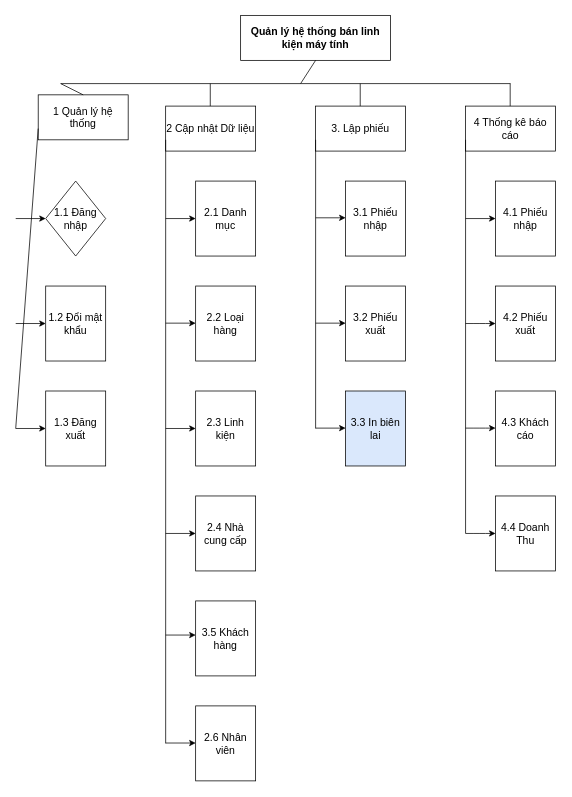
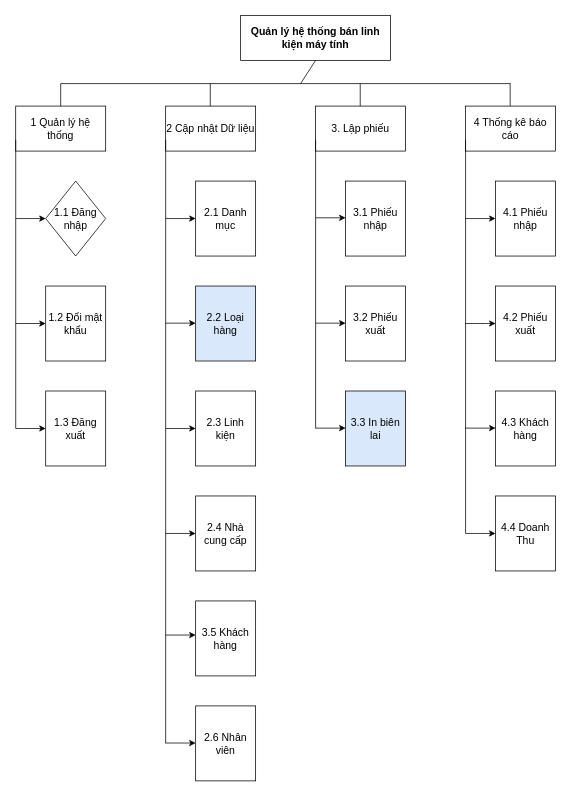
  <mxCell id="0" />
  <mxCell id="1" parent="0" />
  <mxCell id="2" value="Quản lý hệ thống bán linh kiện máy tính" style="rounded=0;whiteSpace=wrap;html=1;fontStyle=1;fontSize=14;" parent="1" vertex="1"><mxGeometry x="320" y="20" width="200" height="60" as="geometry" /></mxCell>
- <mxCell id="3" value="1 Quản lý hệ thống" style="rounded=0;whiteSpace=wrap;html=1;fontSize=14;" parent="1" vertex="1"><mxGeometry x="50" y="126" width="120" height="60" as="geometry" /></mxCell>
+ <mxCell id="3" value="1 Quản lý hệ thống" style="rounded=0;whiteSpace=wrap;html=1;fontSize=14;" parent="1" vertex="1"><mxGeometry x="20" y="141" width="120" height="60" as="geometry" /></mxCell>
  <mxCell id="4" value="2 Cập nhật Dữ liệu" style="rounded=0;whiteSpace=wrap;html=1;fontSize=14;" parent="1" vertex="1"><mxGeometry x="220" y="141" width="120" height="60" as="geometry" /></mxCell>
  <mxCell id="5" value="1.1 Đăng nhập" style="rhombus;whiteSpace=wrap;html=1;fontSize=14;" parent="1" vertex="1"><mxGeometry x="60" y="241" width="80" height="100" as="geometry" /></mxCell>
  <mxCell id="6" value="1.2 Đổi mật khẩu" style="rounded=0;whiteSpace=wrap;html=1;fontSize=14;" parent="1" vertex="1"><mxGeometry x="60" y="381" width="80" height="100" as="geometry" /></mxCell>
  <mxCell id="7" value="1.3 Đăng xuất" style="rounded=0;whiteSpace=wrap;html=1;fontSize=14;" parent="1" vertex="1"><mxGeometry x="60" y="521" width="80" height="100" as="geometry" /></mxCell>
  <mxCell id="8" value="2.1 Danh mục" style="rounded=0;whiteSpace=wrap;html=1;fontSize=14;" parent="1" vertex="1"><mxGeometry x="260" y="241" width="80" height="100" as="geometry" /></mxCell>
- <mxCell id="9" value="2.2 Loại hàng" style="rounded=0;whiteSpace=wrap;html=1;fontSize=14;" parent="1" vertex="1"><mxGeometry x="260" y="381" width="80" height="100" as="geometry" /></mxCell>
+ <mxCell id="9" value="2.2 Loại hàng" style="rounded=0;whiteSpace=wrap;html=1;fontSize=14;fillColor=#dae8fc;" parent="1" vertex="1"><mxGeometry x="260" y="381" width="80" height="100" as="geometry" /></mxCell>
  <mxCell id="10" value="2.3 Linh kiện" style="rounded=0;whiteSpace=wrap;html=1;fontSize=14;" parent="1" vertex="1"><mxGeometry x="260" y="521" width="80" height="100" as="geometry" /></mxCell>
  <mxCell id="11" value="3. Lập phiếu" style="rounded=0;whiteSpace=wrap;html=1;fontSize=14;" parent="1" vertex="1"><mxGeometry x="420" y="141" width="120" height="60" as="geometry" /></mxCell>
  <mxCell id="12" value="4 Thống kê báo cáo" style="rounded=0;whiteSpace=wrap;html=1;fontSize=14;" parent="1" vertex="1"><mxGeometry x="620" y="141" width="120" height="60" as="geometry" /></mxCell>
  <mxCell id="13" value="4.1 Phiếu nhập" style="rounded=0;whiteSpace=wrap;html=1;fontSize=14;" parent="1" vertex="1"><mxGeometry x="660" y="241" width="80" height="100" as="geometry" /></mxCell>
  <mxCell id="14" value="4.2 Phiếu xuất" style="rounded=0;whiteSpace=wrap;html=1;fontSize=14;" parent="1" vertex="1"><mxGeometry x="660" y="381" width="80" height="100" as="geometry" /></mxCell>
  <mxCell id="15" value="" style="endArrow=none;html=1;fontSize=14;entryX=0.5;entryY=1;entryDx=0;entryDy=0;" parent="1" target="2" edge="1"><mxGeometry width="50" height="50" relative="1" as="geometry"><mxPoint x="400" y="111" as="sourcePoint" /><mxPoint x="400" y="101" as="targetPoint" /></mxGeometry></mxCell>
  <mxCell id="16" value="" style="endArrow=none;html=1;fontSize=14;" parent="1" edge="1"><mxGeometry width="50" height="50" relative="1" as="geometry"><mxPoint x="80" y="111" as="sourcePoint" /><mxPoint x="680" y="111" as="targetPoint" /></mxGeometry></mxCell>
  <mxCell id="17" value="" style="endArrow=none;html=1;fontSize=14;entryX=0.5;entryY=0;entryDx=0;entryDy=0;" parent="1" target="3" edge="1"><mxGeometry width="50" height="50" relative="1" as="geometry"><mxPoint x="80" y="111" as="sourcePoint" /><mxPoint x="140" as="targetPoint" y="21" /></mxGeometry></mxCell>
  <mxCell id="18" value="" style="endArrow=none;html=1;fontSize=14;entryX=0.5;entryY=0;entryDx=0;entryDy=0;" parent="1" edge="1"><mxGeometry width="50" height="50" relative="1" as="geometry"><mxPoint x="279.5" y="111" as="sourcePoint" /><mxPoint x="279.5" y="141" as="targetPoint" /></mxGeometry></mxCell>
  <mxCell id="19" value="" style="endArrow=none;html=1;fontSize=14;entryX=0.5;entryY=0;entryDx=0;entryDy=0;" parent="1" edge="1"><mxGeometry width="50" height="50" relative="1" as="geometry"><mxPoint x="479.5" y="111" as="sourcePoint" /><mxPoint x="479.5" y="141" as="targetPoint" /></mxGeometry></mxCell>
  <mxCell id="20" value="" style="endArrow=none;html=1;fontSize=14;entryX=0.5;entryY=0;entryDx=0;entryDy=0;" parent="1" edge="1"><mxGeometry width="50" height="50" relative="1" as="geometry"><mxPoint x="679.5" y="111" as="sourcePoint" /><mxPoint x="679.5" y="141" as="targetPoint" /></mxGeometry></mxCell>
  <mxCell id="21" value="" style="endArrow=none;html=1;fontSize=14;entryX=0;entryY=0.75;entryDx=0;entryDy=0;" parent="1" target="3" edge="1"><mxGeometry width="50" height="50" relative="1" as="geometry"><mxPoint x="20" y="571" as="sourcePoint" /><mxPoint x="50" y="271" as="targetPoint" /></mxGeometry></mxCell>
  <mxCell id="22" value="" style="endArrow=classic;html=1;fontSize=14;entryX=0;entryY=0.5;entryDx=0;entryDy=0;" parent="1" target="5" edge="1"><mxGeometry width="50" height="50" relative="1" as="geometry"><mxPoint x="20" y="291" as="sourcePoint" /><mxPoint x="50" y="311" as="targetPoint" /></mxGeometry></mxCell>
  <mxCell id="23" value="" style="endArrow=classic;html=1;fontSize=14;entryX=0;entryY=0.5;entryDx=0;entryDy=0;" parent="1" edge="1"><mxGeometry width="50" height="50" relative="1" as="geometry"><mxPoint x="20" y="431" as="sourcePoint" /><mxPoint x="60" y="431" as="targetPoint" /></mxGeometry></mxCell>
  <mxCell id="24" value="" style="endArrow=classic;html=1;fontSize=14;entryX=0;entryY=0.5;entryDx=0;entryDy=0;" parent="1" edge="1"><mxGeometry width="50" height="50" relative="1" as="geometry"><mxPoint x="20" y="571" as="sourcePoint" /><mxPoint x="60" y="571" as="targetPoint" /></mxGeometry></mxCell>
  <mxCell id="25" value="" style="endArrow=none;html=1;fontSize=14;entryX=0;entryY=0.75;entryDx=0;entryDy=0;" parent="1" target="4" edge="1"><mxGeometry width="50" height="50" relative="1" as="geometry"><mxPoint x="220" y="991" as="sourcePoint" /><mxPoint x="250" y="231" as="targetPoint" /></mxGeometry></mxCell>
  <mxCell id="26" value="" style="endArrow=classic;html=1;fontSize=14;entryX=0;entryY=0.5;entryDx=0;entryDy=0;" parent="1" edge="1"><mxGeometry width="50" height="50" relative="1" as="geometry"><mxPoint x="220" y="291" as="sourcePoint" /><mxPoint x="260" y="291" as="targetPoint" /></mxGeometry></mxCell>
  <mxCell id="27" value="" style="endArrow=classic;html=1;fontSize=14;entryX=0;entryY=0.5;entryDx=0;entryDy=0;" parent="1" edge="1"><mxGeometry width="50" height="50" relative="1" as="geometry"><mxPoint x="220" y="430.5" as="sourcePoint" /><mxPoint x="260" y="430.5" as="targetPoint" /></mxGeometry></mxCell>
  <mxCell id="28" value="" style="endArrow=classic;html=1;fontSize=14;entryX=0;entryY=0.5;entryDx=0;entryDy=0;" parent="1" edge="1"><mxGeometry width="50" height="50" relative="1" as="geometry"><mxPoint x="220" y="571" as="sourcePoint" /><mxPoint x="260" y="571" as="targetPoint" /></mxGeometry></mxCell>
  <mxCell id="29" value="" style="endArrow=none;html=1;fontSize=14;entryX=0;entryY=0.75;entryDx=0;entryDy=0;" parent="1" target="12" edge="1"><mxGeometry width="50" height="50" relative="1" as="geometry"><mxPoint x="620" y="711" as="sourcePoint" /><mxPoint x="640" y="231" as="targetPoint" /></mxGeometry></mxCell>
  <mxCell id="30" value="" style="endArrow=classic;html=1;fontSize=14;entryX=0;entryY=0.5;entryDx=0;entryDy=0;" parent="1" edge="1"><mxGeometry width="50" height="50" relative="1" as="geometry"><mxPoint x="620" y="291" as="sourcePoint" /><mxPoint x="660" y="291" as="targetPoint" /></mxGeometry></mxCell>
  <mxCell id="31" value="" style="endArrow=classic;html=1;fontSize=14;entryX=0;entryY=0.5;entryDx=0;entryDy=0;" parent="1" edge="1"><mxGeometry width="50" height="50" relative="1" as="geometry"><mxPoint x="620" y="431" as="sourcePoint" /><mxPoint x="660" y="431" as="targetPoint" /><Array as="points"><mxPoint x="640" y="431" /></Array></mxGeometry></mxCell>
  <mxCell id="32" value="2.4 Nhà cung cấp" style="rounded=0;whiteSpace=wrap;html=1;fontSize=14;" parent="1" vertex="1"><mxGeometry x="260" y="661" width="80" height="100" as="geometry" /></mxCell>
  <mxCell id="33" value="" style="endArrow=classic;html=1;fontSize=14;entryX=0;entryY=0.5;entryDx=0;entryDy=0;" parent="1" edge="1"><mxGeometry width="50" height="50" relative="1" as="geometry"><mxPoint x="220" y="711" as="sourcePoint" /><mxPoint x="260" y="711" as="targetPoint" /></mxGeometry></mxCell>
- <mxCell id="34" value="4.3 Khách cáo" style="rounded=0;whiteSpace=wrap;html=1;fontSize=14;" parent="1" vertex="1"><mxGeometry x="660" y="521" width="80" height="100" as="geometry" /></mxCell>
+ <mxCell id="34" value="4.3 Khách hàng" style="rounded=0;whiteSpace=wrap;html=1;fontSize=14;" parent="1" vertex="1"><mxGeometry x="660" y="521" width="80" height="100" as="geometry" /></mxCell>
  <mxCell id="35" value="4.4 Doanh Thu" style="rounded=0;whiteSpace=wrap;html=1;fontSize=14;" parent="1" vertex="1"><mxGeometry x="660" y="661" width="80" height="100" as="geometry" /></mxCell>
  <mxCell id="36" value="" style="endArrow=classic;html=1;fontSize=14;entryX=0;entryY=0.5;entryDx=0;entryDy=0;" parent="1" edge="1"><mxGeometry width="50" height="50" relative="1" as="geometry"><mxPoint x="620" y="570.5" as="sourcePoint" /><mxPoint x="660" y="570.5" as="targetPoint" /><Array as="points"><mxPoint x="640" y="570.5" /></Array></mxGeometry></mxCell>
  <mxCell id="37" value="" style="endArrow=classic;html=1;fontSize=14;entryX=0;entryY=0.5;entryDx=0;entryDy=0;" parent="1" edge="1"><mxGeometry width="50" height="50" relative="1" as="geometry"><mxPoint x="620" y="711" as="sourcePoint" /><mxPoint x="660" y="711" as="targetPoint" /><Array as="points"><mxPoint x="640" y="711" /></Array></mxGeometry></mxCell>
  <mxCell id="38" value="3.5 Khách hàng" style="rounded=0;whiteSpace=wrap;html=1;fontSize=14;" parent="1" vertex="1"><mxGeometry x="260" y="801" width="80" height="100" as="geometry" /></mxCell>
  <mxCell id="39" value="2.6 Nhân viên" style="rounded=0;whiteSpace=wrap;html=1;fontSize=14;" parent="1" vertex="1"><mxGeometry x="260" y="941" width="80" height="100" as="geometry" /></mxCell>
  <mxCell id="40" value="" style="endArrow=classic;html=1;fontSize=14;entryX=0;entryY=0.5;entryDx=0;entryDy=0;" parent="1" edge="1"><mxGeometry width="50" height="50" relative="1" as="geometry"><mxPoint x="220" y="846.5" as="sourcePoint" /><mxPoint x="260" y="846.5" as="targetPoint" /></mxGeometry></mxCell>
  <mxCell id="41" value="" style="endArrow=classic;html=1;fontSize=14;entryX=0;entryY=0.5;entryDx=0;entryDy=0;" parent="1" edge="1"><mxGeometry width="50" height="50" relative="1" as="geometry"><mxPoint x="220" y="990.5" as="sourcePoint" /><mxPoint x="260" y="990.5" as="targetPoint" /></mxGeometry></mxCell>
  <mxCell id="42" value="3.1 Phiếu nhập" style="rounded=0;whiteSpace=wrap;html=1;fontSize=14;" parent="1" vertex="1"><mxGeometry x="460" y="241" width="80" height="100" as="geometry" /></mxCell>
  <mxCell id="43" value="3.2 Phiếu xuất" style="rounded=0;whiteSpace=wrap;html=1;fontSize=14;" parent="1" vertex="1"><mxGeometry x="460" y="381" width="80" height="100" as="geometry" /></mxCell>
  <mxCell id="44" value="3.3 In biên lai" style="rounded=0;whiteSpace=wrap;html=1;fontSize=14;fillColor=#dae8fc;" parent="1" vertex="1"><mxGeometry x="460" y="521" width="80" height="100" as="geometry" /></mxCell>
  <mxCell id="45" value="" style="endArrow=none;html=1;entryX=0;entryY=0.75;entryDx=0;entryDy=0;" parent="1" target="11" edge="1"><mxGeometry width="50" height="50" relative="1" as="geometry"><mxPoint x="420" y="571" as="sourcePoint" /><mxPoint x="430" y="381" as="targetPoint" /></mxGeometry></mxCell>
  <mxCell id="46" value="" style="endArrow=classic;html=1;fontSize=14;entryX=0;entryY=0.5;entryDx=0;entryDy=0;" parent="1" edge="1"><mxGeometry width="50" height="50" relative="1" as="geometry"><mxPoint x="420" y="290" as="sourcePoint" /><mxPoint x="460" y="290" as="targetPoint" /></mxGeometry></mxCell>
  <mxCell id="47" value="" style="endArrow=classic;html=1;fontSize=14;entryX=0;entryY=0.5;entryDx=0;entryDy=0;" parent="1" edge="1"><mxGeometry width="50" height="50" relative="1" as="geometry"><mxPoint x="420" y="430.5" as="sourcePoint" /><mxPoint x="460" y="430.5" as="targetPoint" /></mxGeometry></mxCell>
  <mxCell id="48" value="" style="endArrow=classic;html=1;fontSize=14;entryX=0;entryY=0.5;entryDx=0;entryDy=0;" parent="1" edge="1"><mxGeometry width="50" height="50" relative="1" as="geometry"><mxPoint x="420" y="570.5" as="sourcePoint" /><mxPoint x="460" y="570.5" as="targetPoint" /></mxGeometry></mxCell>
